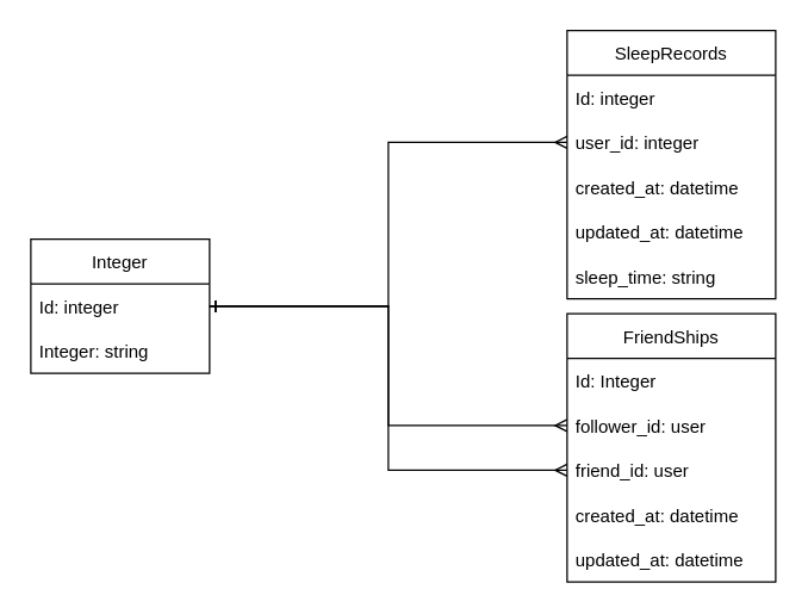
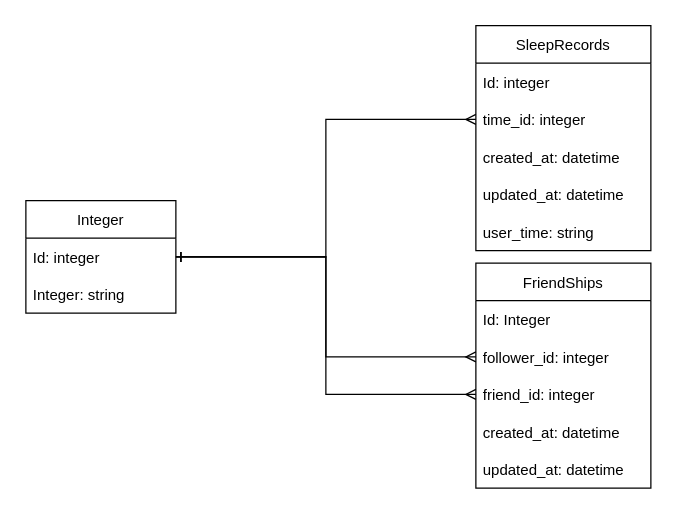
  <mxCell id="0" />
  <mxCell id="1" parent="0" />
  <mxCell id="2" value="Integer" style="swimlane;fontStyle=0;childLayout=stackLayout;horizontal=1;startSize=30;horizontalStack=0;resizeParent=1;resizeParentMax=0;resizeLast=0;collapsible=1;marginBottom=0;" parent="1" vertex="1"><mxGeometry x="20" y="160" width="120" height="90" as="geometry" /></mxCell>
  <mxCell id="3" value="Id: integer" style="text;strokeColor=none;fillColor=none;align=left;verticalAlign=middle;spacingLeft=4;spacingRight=4;overflow=hidden;points=[[0,0.5],[1,0.5]];portConstraint=eastwest;rotatable=0;" parent="2" vertex="1"><mxGeometry y="30" width="120" height="30" as="geometry" /></mxCell>
  <mxCell id="4" value="Integer: string" style="text;strokeColor=none;fillColor=none;align=left;verticalAlign=middle;spacingLeft=4;spacingRight=4;overflow=hidden;points=[[0,0.5],[1,0.5]];portConstraint=eastwest;rotatable=0;" parent="2" vertex="1"><mxGeometry y="60" width="120" height="30" as="geometry" /></mxCell>
  <mxCell id="5" value="SleepRecords" style="swimlane;fontStyle=0;childLayout=stackLayout;horizontal=1;startSize=30;horizontalStack=0;resizeParent=1;resizeParentMax=0;resizeLast=0;collapsible=1;marginBottom=0;" parent="1" vertex="1"><mxGeometry x="380" y="20" width="140" height="180" as="geometry" /></mxCell>
  <mxCell id="6" value="Id: integer" style="text;strokeColor=none;fillColor=none;align=left;verticalAlign=middle;spacingLeft=4;spacingRight=4;overflow=hidden;points=[[0,0.5],[1,0.5]];portConstraint=eastwest;rotatable=0;" parent="5" vertex="1"><mxGeometry y="30" width="140" height="30" as="geometry" /></mxCell>
- <mxCell id="7" value="user_id: integer" style="text;strokeColor=none;fillColor=none;align=left;verticalAlign=middle;spacingLeft=4;spacingRight=4;overflow=hidden;points=[[0,0.5],[1,0.5]];portConstraint=eastwest;rotatable=0;" parent="5" vertex="1"><mxGeometry y="60" width="140" height="30" as="geometry" /></mxCell>
+ <mxCell id="7" value="time_id: integer" style="text;strokeColor=none;fillColor=none;align=left;verticalAlign=middle;spacingLeft=4;spacingRight=4;overflow=hidden;points=[[0,0.5],[1,0.5]];portConstraint=eastwest;rotatable=0;" parent="5" vertex="1"><mxGeometry y="60" width="140" height="30" as="geometry" /></mxCell>
  <mxCell id="8" value="created_at: datetime" style="text;strokeColor=none;fillColor=none;align=left;verticalAlign=middle;spacingLeft=4;spacingRight=4;overflow=hidden;points=[[0,0.5],[1,0.5]];portConstraint=eastwest;rotatable=0;" parent="5" vertex="1"><mxGeometry y="90" width="140" height="30" as="geometry" /></mxCell>
  <mxCell id="9" value="updated_at: datetime" style="text;strokeColor=none;fillColor=none;align=left;verticalAlign=middle;spacingLeft=4;spacingRight=4;overflow=hidden;points=[[0,0.5],[1,0.5]];portConstraint=eastwest;rotatable=0;" parent="5" vertex="1"><mxGeometry y="120" width="140" height="30" as="geometry" /></mxCell>
- <mxCell id="10" value="sleep_time: string" style="text;strokeColor=none;fillColor=none;align=left;verticalAlign=middle;spacingLeft=4;spacingRight=4;overflow=hidden;points=[[0,0.5],[1,0.5]];portConstraint=eastwest;rotatable=0;" parent="5" vertex="1"><mxGeometry y="150" width="140" height="30" as="geometry" /></mxCell>
+ <mxCell id="10" value="user_time: string" style="text;strokeColor=none;fillColor=none;align=left;verticalAlign=middle;spacingLeft=4;spacingRight=4;overflow=hidden;points=[[0,0.5],[1,0.5]];portConstraint=eastwest;rotatable=0;" parent="5" vertex="1"><mxGeometry y="150" width="140" height="30" as="geometry" /></mxCell>
  <mxCell id="11" style="edgeStyle=orthogonalEdgeStyle;rounded=0;orthogonalLoop=1;jettySize=auto;html=1;entryX=0;entryY=0.5;entryDx=0;entryDy=0;endArrow=ERmany;endFill=0;startArrow=ERone;startFill=0;" parent="1" source="3" target="7" edge="1"><mxGeometry relative="1" as="geometry" /></mxCell>
  <mxCell id="12" value="FriendShips" style="swimlane;fontStyle=0;childLayout=stackLayout;horizontal=1;startSize=30;horizontalStack=0;resizeParent=1;resizeParentMax=0;resizeLast=0;collapsible=1;marginBottom=0;" parent="1" vertex="1"><mxGeometry x="380" y="210" width="140" height="180" as="geometry" /></mxCell>
  <mxCell id="13" value="Id: Integer" style="text;strokeColor=none;fillColor=none;align=left;verticalAlign=middle;spacingLeft=4;spacingRight=4;overflow=hidden;points=[[0,0.5],[1,0.5]];portConstraint=eastwest;rotatable=0;" parent="12" vertex="1"><mxGeometry y="30" width="140" height="30" as="geometry" /></mxCell>
- <mxCell id="14" value="follower_id: user" style="text;strokeColor=none;fillColor=none;align=left;verticalAlign=middle;spacingLeft=4;spacingRight=4;overflow=hidden;points=[[0,0.5],[1,0.5]];portConstraint=eastwest;rotatable=0;" parent="12" vertex="1"><mxGeometry y="60" width="140" height="30" as="geometry" /></mxCell>
- <mxCell id="15" value="friend_id: user" style="text;strokeColor=none;fillColor=none;align=left;verticalAlign=middle;spacingLeft=4;spacingRight=4;overflow=hidden;points=[[0,0.5],[1,0.5]];portConstraint=eastwest;rotatable=0;" parent="12" vertex="1"><mxGeometry y="90" width="140" height="30" as="geometry" /></mxCell>
+ <mxCell id="14" value="follower_id: integer" style="text;strokeColor=none;fillColor=none;align=left;verticalAlign=middle;spacingLeft=4;spacingRight=4;overflow=hidden;points=[[0,0.5],[1,0.5]];portConstraint=eastwest;rotatable=0;" parent="12" vertex="1"><mxGeometry y="60" width="140" height="30" as="geometry" /></mxCell>
+ <mxCell id="15" value="friend_id: integer" style="text;strokeColor=none;fillColor=none;align=left;verticalAlign=middle;spacingLeft=4;spacingRight=4;overflow=hidden;points=[[0,0.5],[1,0.5]];portConstraint=eastwest;rotatable=0;" parent="12" vertex="1"><mxGeometry y="90" width="140" height="30" as="geometry" /></mxCell>
  <mxCell id="16" value="created_at: datetime" style="text;strokeColor=none;fillColor=none;align=left;verticalAlign=middle;spacingLeft=4;spacingRight=4;overflow=hidden;points=[[0,0.5],[1,0.5]];portConstraint=eastwest;rotatable=0;" parent="12" vertex="1"><mxGeometry y="120" width="140" height="30" as="geometry" /></mxCell>
  <mxCell id="17" value="updated_at: datetime" style="text;strokeColor=none;fillColor=none;align=left;verticalAlign=middle;spacingLeft=4;spacingRight=4;overflow=hidden;points=[[0,0.5],[1,0.5]];portConstraint=eastwest;rotatable=0;" parent="12" vertex="1"><mxGeometry y="150" width="140" height="30" as="geometry" /></mxCell>
  <mxCell id="18" style="edgeStyle=orthogonalEdgeStyle;rounded=0;orthogonalLoop=1;jettySize=auto;html=1;startArrow=ERone;startFill=0;endArrow=ERmany;endFill=0;entryX=0;entryY=0.5;entryDx=0;entryDy=0;" parent="1" source="3" target="14" edge="1"><mxGeometry relative="1" as="geometry"><mxPoint x="360" y="290" as="targetPoint" /></mxGeometry></mxCell>
  <mxCell id="19" style="edgeStyle=orthogonalEdgeStyle;rounded=0;orthogonalLoop=1;jettySize=auto;html=1;startArrow=ERone;startFill=0;endArrow=ERmany;endFill=0;" parent="1" source="3" target="15" edge="1"><mxGeometry relative="1" as="geometry" /></mxCell>
